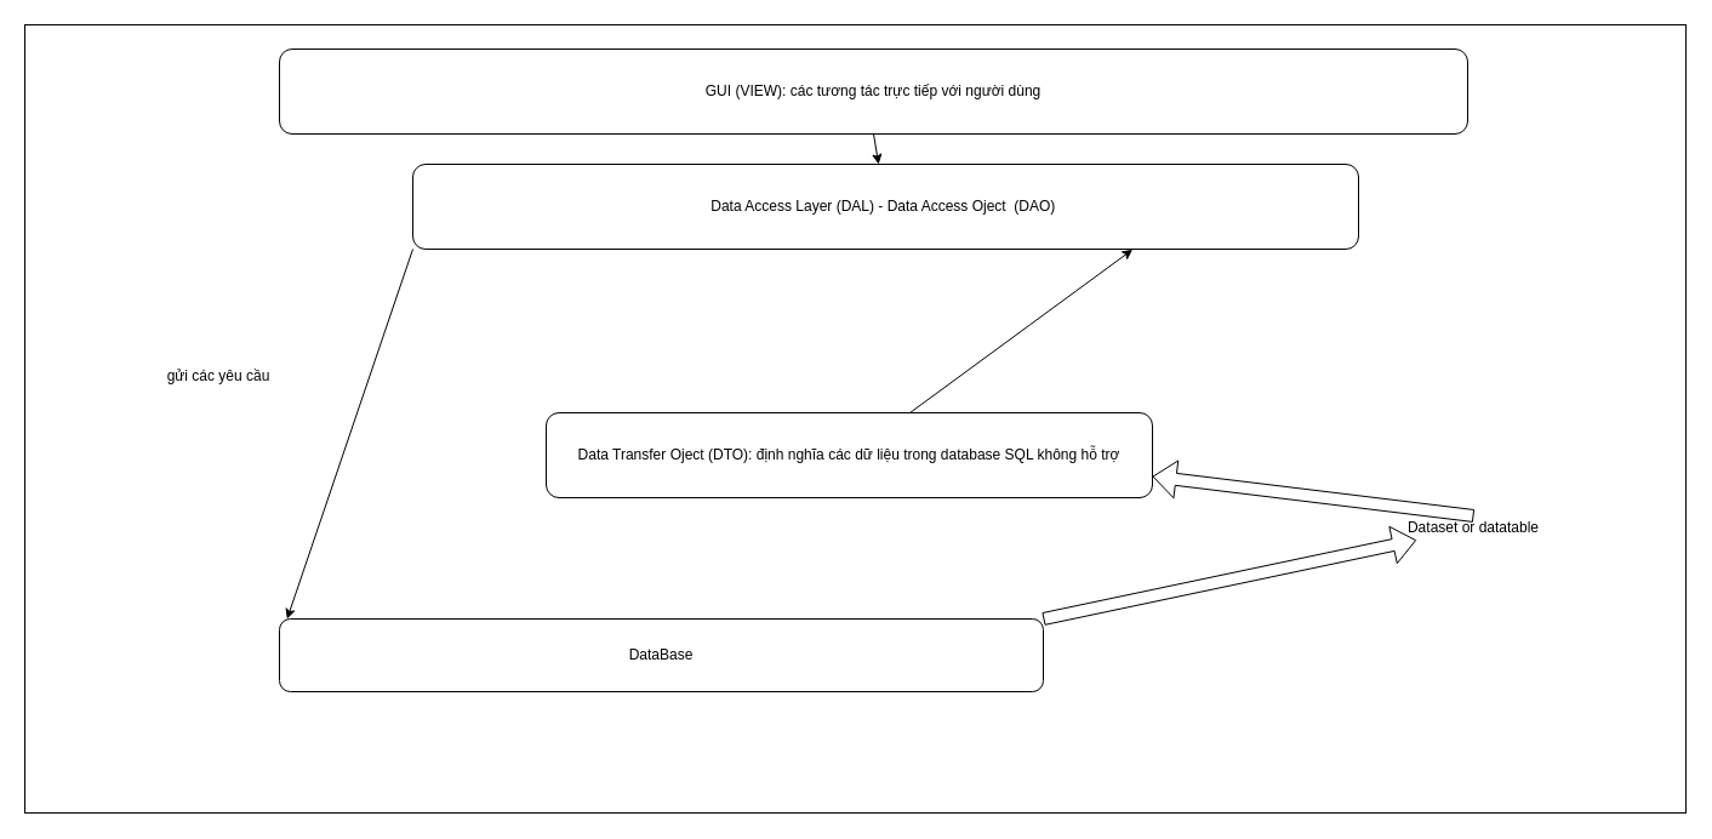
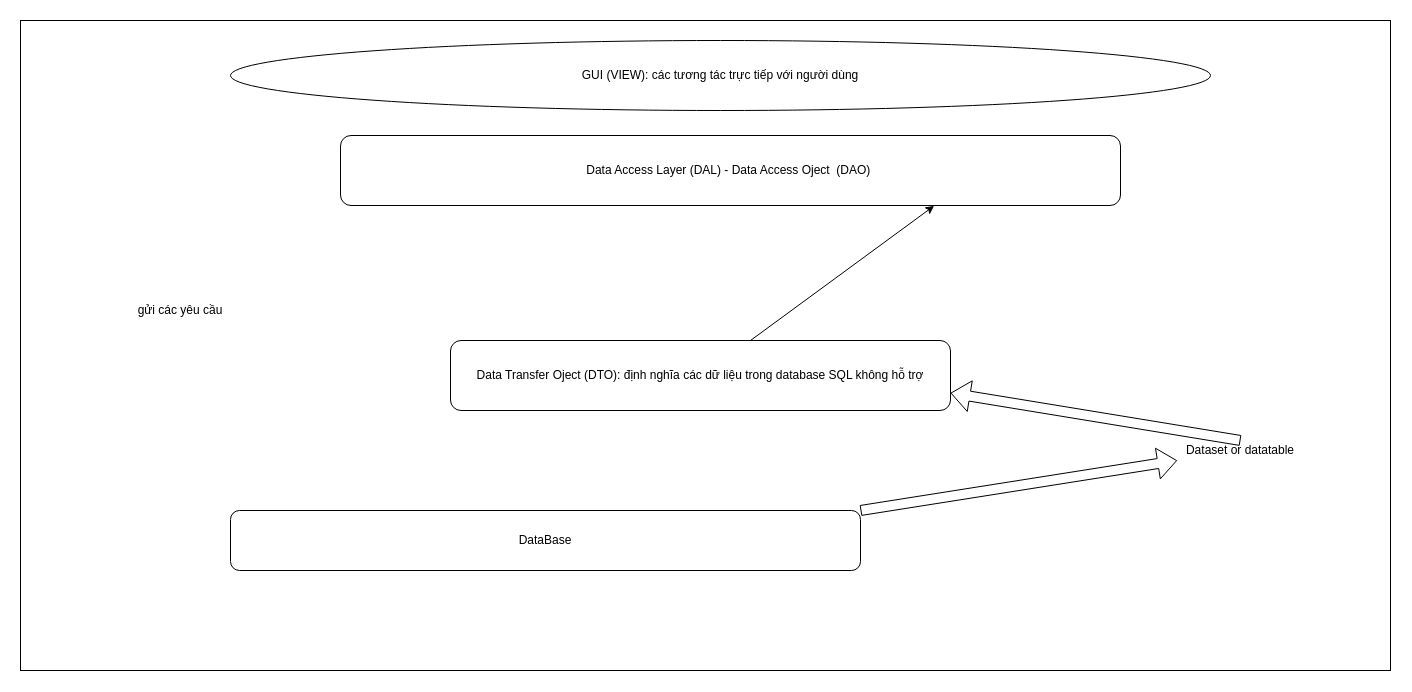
  <mxCell id="0" />
  <mxCell id="1" parent="0" />
  <mxCell id="2" value="" style="rounded=0;whiteSpace=wrap;html=1;" vertex="1" parent="1"><mxGeometry x="20" y="20" width="1370" height="650" as="geometry" /></mxCell>
- <mxCell id="3" value="GUI (VIEW): các tương tác trực tiếp với người dùng" style="rounded=1;whiteSpace=wrap;html=1;" vertex="1" parent="1"><mxGeometry x="230" y="40" width="980" height="70" as="geometry" /></mxCell>
+ <mxCell id="3" value="GUI (VIEW): các tương tác trực tiếp với người dùng" style="ellipse;whiteSpace=wrap;html=1;" vertex="1" parent="1"><mxGeometry x="230" y="40" width="980" height="70" as="geometry" /></mxCell>
  <mxCell id="4" value="Data Access Layer (DAL) - Data Access Oject&amp;nbsp; (DAO)&amp;nbsp;" style="rounded=1;whiteSpace=wrap;html=1;" vertex="1" parent="1"><mxGeometry x="340" y="135" width="780" height="70" as="geometry" /></mxCell>
  <mxCell id="5" value="Data Transfer Oject (DTO): định nghĩa các dữ liệu trong database SQL không hỗ trợ" style="rounded=1;whiteSpace=wrap;html=1;" vertex="1" parent="1"><mxGeometry x="450" y="340" width="500" height="70" as="geometry" /></mxCell>
  <mxCell id="6" value="DataBase" style="rounded=1;whiteSpace=wrap;html=1;" vertex="1" parent="1"><mxGeometry x="230" y="510" width="630" height="60" as="geometry" /></mxCell>
- <mxCell id="7" value="" style="endArrow=classic;html=1;exitX=0.5;exitY=1;exitDx=0;exitDy=0;" edge="1" parent="1" source="3" target="4"><mxGeometry width="50" height="50" relative="1" as="geometry"><mxPoint x="710" y="340" as="sourcePoint" /><mxPoint x="760" y="290" as="targetPoint" /></mxGeometry></mxCell>
- <mxCell id="8" value="" style="endArrow=classic;html=1;exitX=0;exitY=1;exitDx=0;exitDy=0;entryX=0.01;entryY=0;entryDx=0;entryDy=0;entryPerimeter=0;" edge="1" parent="1" source="4" target="6"><mxGeometry width="50" height="50" relative="1" as="geometry"><mxPoint x="750" y="340" as="sourcePoint" /><mxPoint x="800" y="290" as="targetPoint" /></mxGeometry></mxCell>
  <mxCell id="9" value="gửi các yêu cầu" style="text;html=1;strokeColor=none;fillColor=none;align=center;verticalAlign=middle;whiteSpace=wrap;rounded=0;" vertex="1" parent="1"><mxGeometry x="130" y="300" width="100" height="20" as="geometry" /></mxCell>
  <mxCell id="10" value="" style="endArrow=classic;html=1;entryX=0.761;entryY=1.005;entryDx=0;entryDy=0;entryPerimeter=0;" edge="1" parent="1" target="4"><mxGeometry width="50" height="50" relative="1" as="geometry"><mxPoint x="750" y="340" as="sourcePoint" /><mxPoint x="800" y="290" as="targetPoint" /></mxGeometry></mxCell>
- <mxCell id="11" value="Dataset or datatable" style="text;html=1;strokeColor=none;fillColor=none;align=center;verticalAlign=middle;whiteSpace=wrap;rounded=0;" vertex="1" parent="1"><mxGeometry x="1135" y="425" width="160" height="20" as="geometry" /></mxCell>
+ <mxCell id="11" value="Dataset or datatable" style="text;html=1;strokeColor=none;fillColor=none;align=center;verticalAlign=middle;whiteSpace=wrap;rounded=0;" vertex="1" parent="1"><mxGeometry x="1160" y="440" width="160" height="20" as="geometry" /></mxCell>
  <mxCell id="12" value="" style="shape=flexArrow;endArrow=classic;html=1;exitX=1;exitY=0;exitDx=0;exitDy=0;" edge="1" parent="1" source="6" target="11"><mxGeometry width="50" height="50" relative="1" as="geometry"><mxPoint x="750" y="320" as="sourcePoint" /><mxPoint x="940" y="400" as="targetPoint" /></mxGeometry></mxCell>
  <mxCell id="13" value="" style="shape=flexArrow;endArrow=classic;html=1;exitX=0.5;exitY=0;exitDx=0;exitDy=0;entryX=1;entryY=0.75;entryDx=0;entryDy=0;" edge="1" parent="1" source="11" target="5"><mxGeometry width="50" height="50" relative="1" as="geometry"><mxPoint x="1070" y="520" as="sourcePoint" /><mxPoint x="1220" y="470" as="targetPoint" /></mxGeometry></mxCell>
